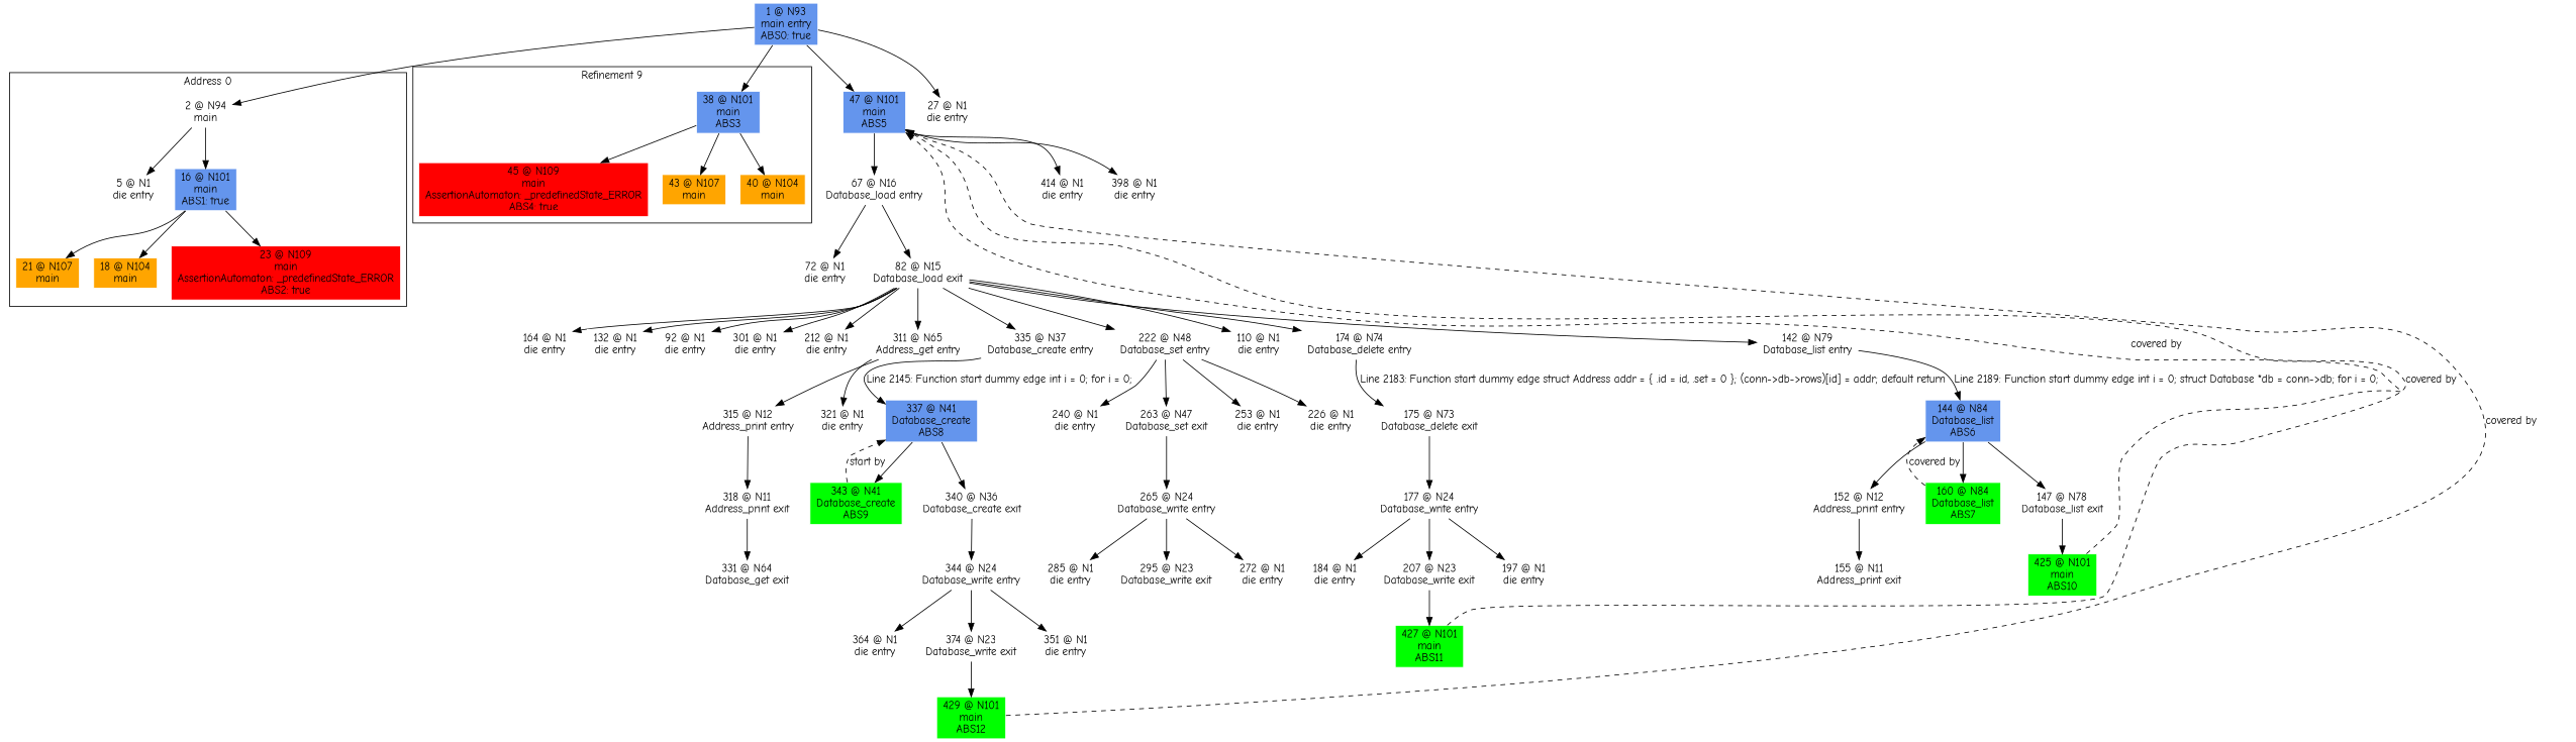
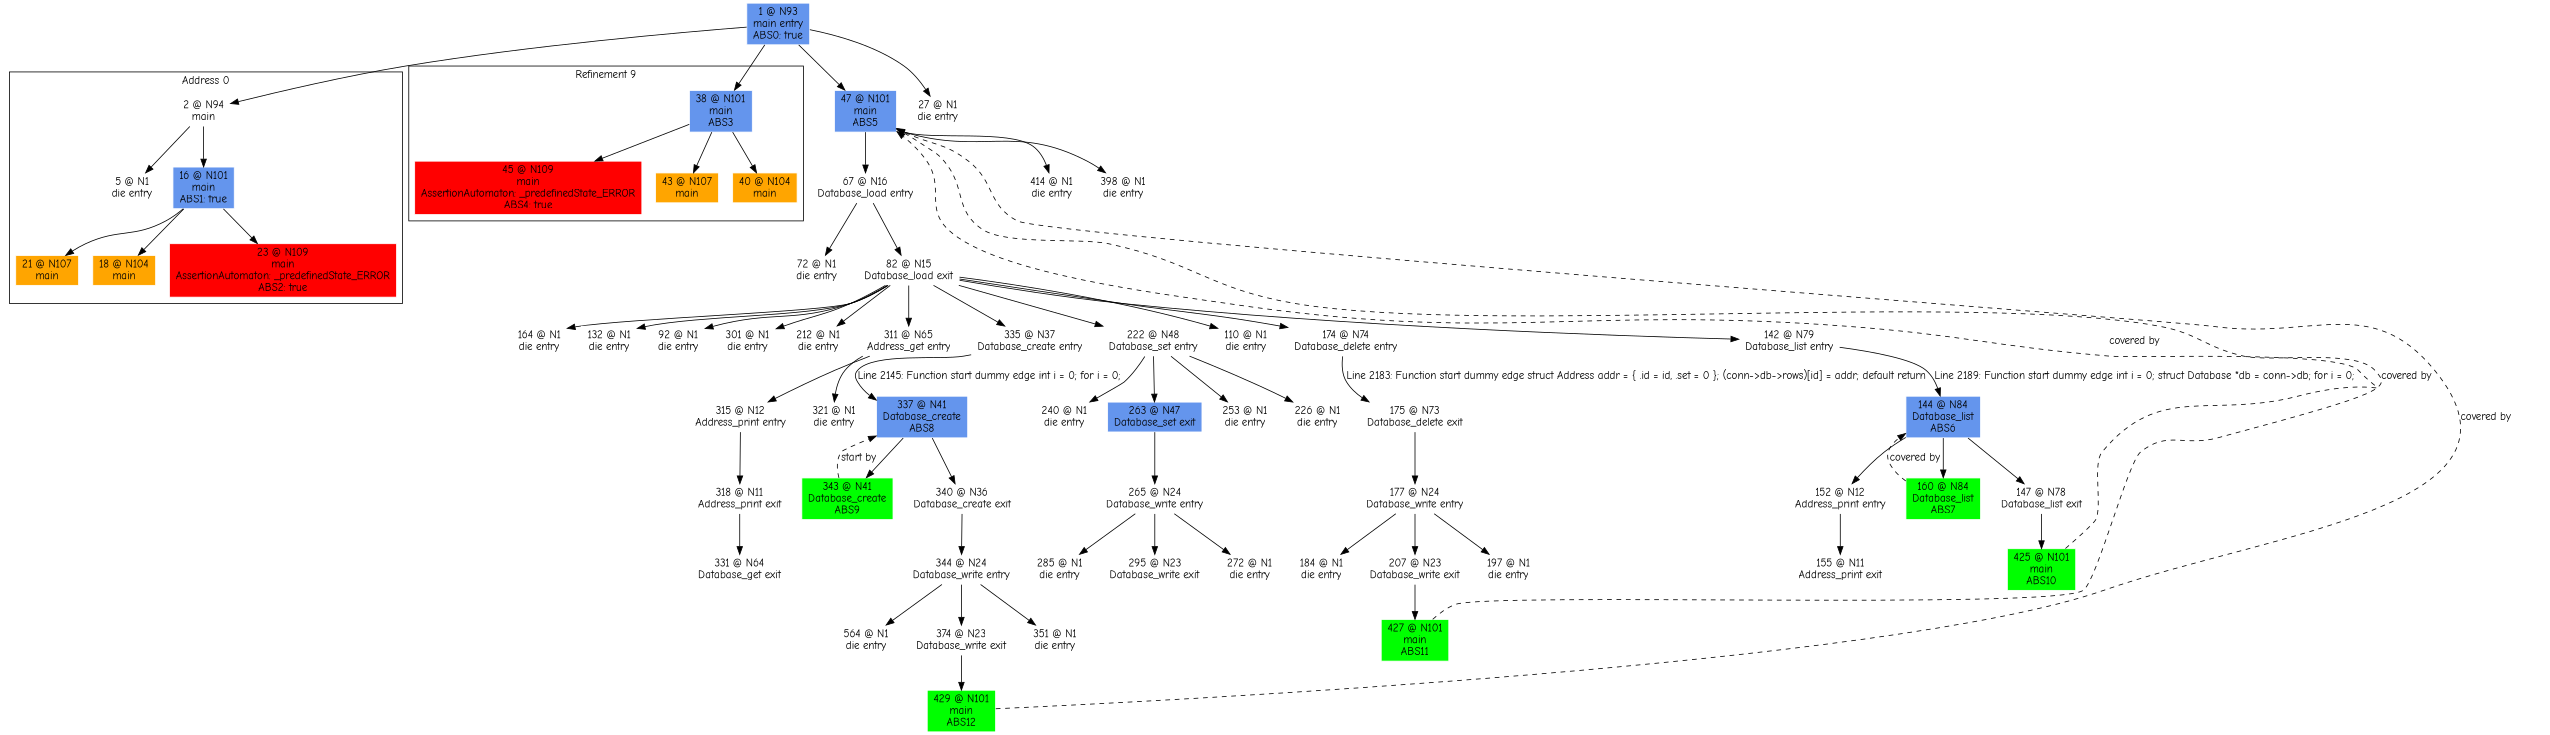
  digraph {
    fontname="Comic Neue"
    node [color=white fontname="Comic Neue" shape=box style=filled]
    edge [fontname="Comic Neue"]
    n1 [label="2 @ N94\nmain"]
    n2 [label="5 @ N1\ndie entry"]
    n3 [fillcolor=cornflowerblue label="16 @ N101\nmain\nABS1: true"]
    n4 [fillcolor=orange label="21 @ N107\nmain"]
    n5 [fillcolor=orange label="18 @ N104\nmain"]
    n6 [fillcolor=red label="23 @ N109\nmain\nAssertionAutomaton: _predefinedState_ERROR\nABS2: true"]
    n7 [fillcolor=cornflowerblue label="38 @ N101\nmain\nABS3"]
    n8 [fillcolor=red label="45 @ N109\nmain\nAssertionAutomaton: _predefinedState_ERROR\nABS4: true"]
    n9 [fillcolor=orange label="43 @ N107\nmain"]
    n10 [fillcolor=orange label="40 @ N104\nmain"]
    n11 [fillcolor=cornflowerblue label="1 @ N93\nmain entry\nABS0: true"]
    n12 [fillcolor=cornflowerblue label="47 @ N101\nmain\nABS5"]
    n13 [label="27 @ N1\ndie entry"]
    n14 [label="67 @ N16\nDatabase_load entry"]
    n15 [label="414 @ N1\ndie entry"]
    n16 [label="398 @ N1\ndie entry"]
    n17 [label="72 @ N1\ndie entry"]
    n18 [label="82 @ N15\nDatabase_load exit"]
    n19 [label="311 @ N65\nAddress_get entry"]
    n20 [label="335 @ N37\nDatabase_create entry"]
    n21 [label="222 @ N48\nDatabase_set entry"]
    n22 [label="110 @ N1\ndie entry"]
    n23 [label="174 @ N74\nDatabase_delete entry"]
    n24 [label="142 @ N79\nDatabase_list entry"]
    n25 [label="164 @ N1\ndie entry"]
    n26 [label="132 @ N1\ndie entry"]
    n27 [label="92 @ N1\ndie entry"]
    n28 [label="301 @ N1\ndie entry"]
    n29 [label="212 @ N1\ndie entry"]
    n30 [label="321 @ N1\ndie entry"]
    n31 [label="315 @ N12\nAddress_print entry"]
    n32 [fillcolor=cornflowerblue label="337 @ N41\nDatabase_create\nABS8"]
    n33 [label="226 @ N1\ndie entry"]
    n34 [label="240 @ N1\ndie entry"]
    n35 [label="253 @ N1\ndie entry"]
-   n36 [label="263 @ N47\nDatabase_set exit"]
+   n36 [label="263 @ N47\nDatabase_set exit" fillcolor=cornflowerblue]
    n37 [label="175 @ N73\nDatabase_delete exit"]
    n38 [fillcolor=cornflowerblue label="144 @ N84\nDatabase_list\nABS6"]
    n39 [label="318 @ N11\nAddress_print exit"]
    n40 [label="331 @ N64\nDatabase_get exit"]
    n41 [fillcolor=green label="343 @ N41\nDatabase_create\nABS9"]
    n42 [label="340 @ N36\nDatabase_create exit"]
    n43 [label="344 @ N24\nDatabase_write entry"]
    n44 [label="351 @ N1\ndie entry"]
-   n45 [label="364 @ N1\ndie entry"]
+   n45 [label="564 @ N1\ndie entry"]
    n46 [label="374 @ N23\nDatabase_write exit"]
    n47 [fillcolor=green label="429 @ N101\nmain\nABS12"]
    n48 [label="265 @ N24\nDatabase_write entry"]
    n49 [label="295 @ N23\nDatabase_write exit"]
    n50 [label="272 @ N1\ndie entry"]
    n51 [label="285 @ N1\ndie entry"]
    n52 [label="177 @ N24\nDatabase_write entry"]
    n53 [label="184 @ N1\ndie entry"]
    n54 [label="207 @ N23\nDatabase_write exit"]
    n55 [label="197 @ N1\ndie entry"]
    n56 [fillcolor=green label="427 @ N101\nmain\nABS11"]
    n57 [label="147 @ N78\nDatabase_list exit"]
    n58 [label="152 @ N12\nAddress_print entry"]
    n59 [fillcolor=green label="160 @ N84\nDatabase_list\nABS7"]
    n60 [fillcolor=green label="425 @ N101\nmain\nABS10"]
    n61 [label="155 @ N11\nAddress_print exit"]
    subgraph cluster_1 {
      label="Address 0"
      n1
      n2
      n3
      n4
      n5
      n6
    }
    subgraph cluster_2 {
      label="Refinement 9"
      n7
      n8
      n9
      n10
    }
    n1 -> n2
    n1 -> n3
    n3 -> n4
    n3 -> n5
    n3 -> n6
    n7 -> n8
    n7 -> n9
    n7 -> n10
    n11 -> n1
    n11 -> n7
    n11 -> n12
    n11 -> n13
    n12 -> n14
    n12 -> n15
    n12 -> n16
    n14 -> n17
    n14 -> n18
    n18 -> n19
    n18 -> n20
    n18 -> n21
    n18 -> n22
    n18 -> n23
    n18 -> n24
    n18 -> n25
    n18 -> n26
    n18 -> n27
    n18 -> n28
    n18 -> n29
    n19 -> n30
    n19 -> n31
    n20 -> n32 [label="Line 2145: Function start dummy edge int i = 0; for i = 0;"]
    n21 -> n33
    n21 -> n34
    n21 -> n35
    n21 -> n36
    n23 -> n37 [label="Line 2183: Function start dummy edge struct Address addr = { .id = id, .set = 0 }; (conn->db->rows)[id] = addr; default return"]
    n24 -> n38 [label="Line 2189: Function start dummy edge int i = 0; struct Database *db = conn->db; for i = 0;"]
    n31 -> n39
    n32 -> n41
    n32 -> n42
    n36 -> n48
    n37 -> n52
    n38 -> n57
    n38 -> n58
    n38 -> n59
    n39 -> n40
    n41 -> n32 [label="start by" style=dashed weight=0]
    n42 -> n43
    n43 -> n44
    n43 -> n45
    n43 -> n46
    n46 -> n47
    n47 -> n12 [label="covered by" style=dashed weight=0]
    n48 -> n49
    n48 -> n50
    n48 -> n51
    n52 -> n53
    n52 -> n54
    n52 -> n55
    n54 -> n56
    n56 -> n12 [label="covered by" style=dashed weight=0]
    n57 -> n60
    n58 -> n61
    n59 -> n38 [label="covered by" style=dashed weight=0]
    n60 -> n12 [label="covered by" style=dashed weight=0]
  }
